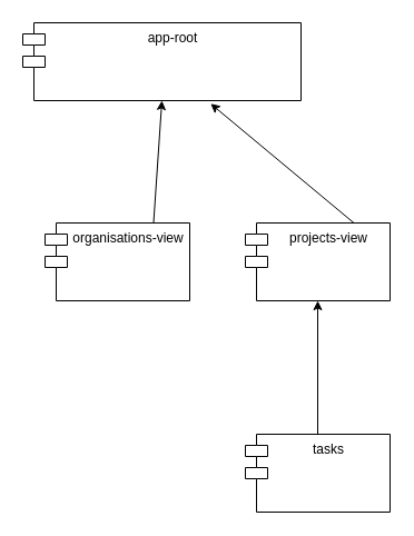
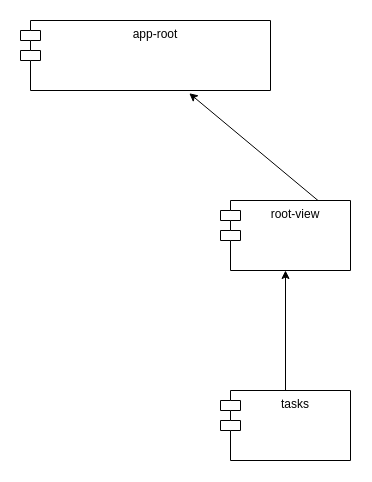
  <mxCell id="0" />
  <mxCell id="1" parent="0" />
  <mxCell id="2" value="app-root" style="shape=module;align=left;spacingLeft=20;align=center;verticalAlign=top;" parent="1" vertex="1"><mxGeometry x="20" y="20" width="250" height="70" as="geometry" /></mxCell>
- <mxCell id="3" style="edgeStyle=none;html=1;exitX=0.75;exitY=0;exitDx=0;exitDy=0;entryX=0.5;entryY=1;entryDx=0;entryDy=0;" parent="1" source="4" target="2" edge="1"><mxGeometry relative="1" as="geometry" /></mxCell>
- <mxCell id="4" value="organisations-view" style="shape=module;align=left;spacingLeft=20;align=center;verticalAlign=top;" parent="1" vertex="1"><mxGeometry x="40" y="200" width="130" height="70" as="geometry" /></mxCell>
  <mxCell id="5" style="edgeStyle=none;html=1;exitX=0.75;exitY=0;exitDx=0;exitDy=0;entryX=0.675;entryY=1.039;entryDx=0;entryDy=0;entryPerimeter=0;" parent="1" source="6" target="2" edge="1"><mxGeometry relative="1" as="geometry" /></mxCell>
- <mxCell id="6" value="projects-view" style="shape=module;align=left;spacingLeft=20;align=center;verticalAlign=top;" parent="1" vertex="1"><mxGeometry x="220" y="200" width="130" height="70" as="geometry" /></mxCell>
+ <mxCell id="6" value="root-view" style="shape=module;align=left;spacingLeft=20;align=center;verticalAlign=top;" parent="1" vertex="1"><mxGeometry x="220" y="200" width="130" height="70" as="geometry" /></mxCell>
  <mxCell id="7" style="edgeStyle=none;html=1;exitX=0.5;exitY=0;exitDx=0;exitDy=0;entryX=0.5;entryY=1;entryDx=0;entryDy=0;" edge="1" parent="1" source="8" target="6"><mxGeometry relative="1" as="geometry" /></mxCell>
  <mxCell id="8" value="tasks" style="shape=module;align=left;spacingLeft=20;align=center;verticalAlign=top;" vertex="1" parent="1"><mxGeometry x="220" y="390" width="130" height="70" as="geometry" /></mxCell>
